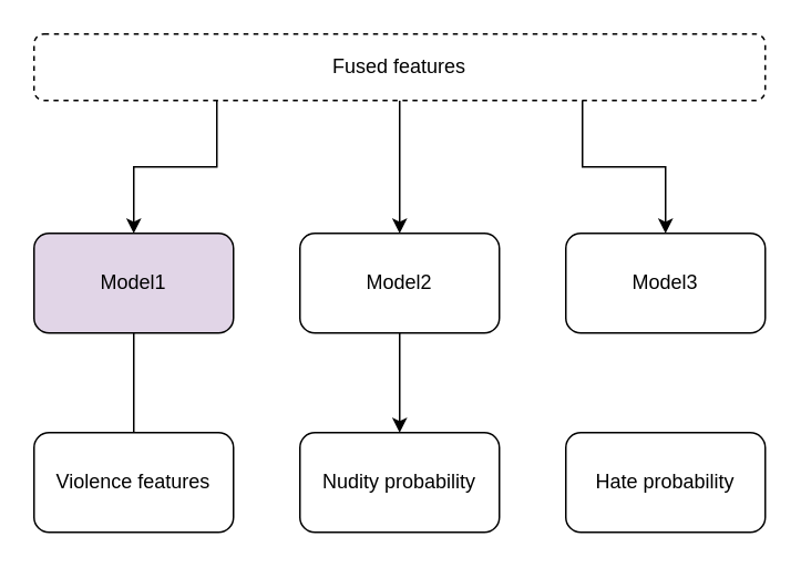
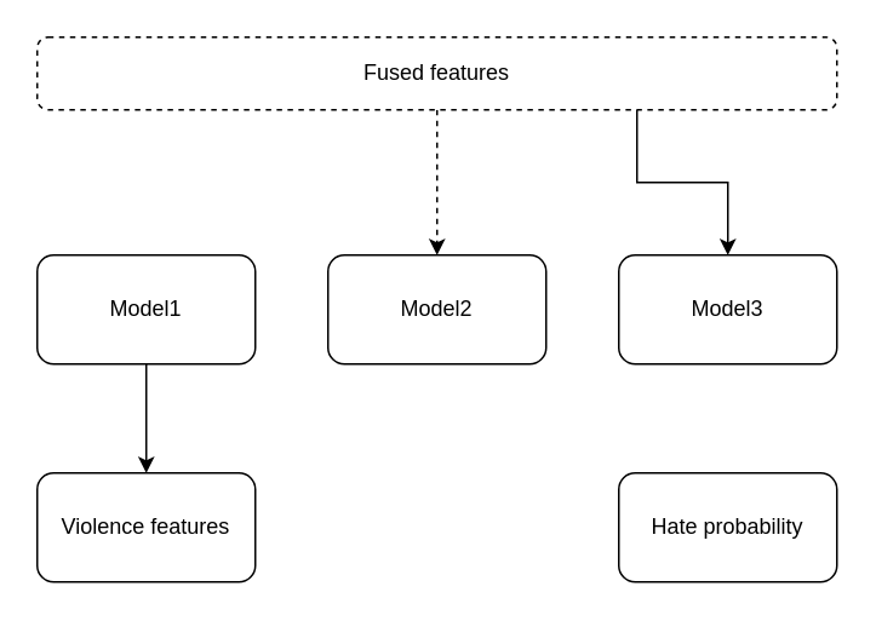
  <mxCell id="0" />
  <mxCell id="1" parent="0" />
- <mxCell id="2" value="Nudity probability" style="rounded=1;whiteSpace=wrap;html=1;" vertex="1" parent="1"><mxGeometry x="180" y="260" width="120" height="60" as="geometry" /></mxCell>
- <mxCell id="3" style="edgeStyle=orthogonalEdgeStyle;rounded=0;orthogonalLoop=1;jettySize=auto;html=1;exitX=0.5;exitY=1;exitDx=0;exitDy=0;entryX=0.5;entryY=0;entryDx=0;entryDy=0;endArrow=none;" edge="1" parent="1" source="4" target="12"><mxGeometry relative="1" as="geometry" /></mxCell>
- <mxCell id="4" value="Model1" style="rounded=1;whiteSpace=wrap;html=1;fillColor=#e1d5e7;" vertex="1" parent="1"><mxGeometry x="20" y="140" width="120" height="60" as="geometry" /></mxCell>
- <mxCell id="5" style="edgeStyle=orthogonalEdgeStyle;rounded=0;orthogonalLoop=1;jettySize=auto;html=1;exitX=0.25;exitY=1;exitDx=0;exitDy=0;entryX=0.5;entryY=0;entryDx=0;entryDy=0;" edge="1" parent="1" source="8" target="4"><mxGeometry relative="1" as="geometry" /></mxCell>
- <mxCell id="6" style="edgeStyle=orthogonalEdgeStyle;rounded=0;orthogonalLoop=1;jettySize=auto;html=1;exitX=0.5;exitY=1;exitDx=0;exitDy=0;entryX=0.5;entryY=0;entryDx=0;entryDy=0;" edge="1" parent="1" source="8" target="10"><mxGeometry relative="1" as="geometry" /></mxCell>
+ <mxCell id="3" style="edgeStyle=orthogonalEdgeStyle;rounded=0;orthogonalLoop=1;jettySize=auto;html=1;exitX=0.5;exitY=1;exitDx=0;exitDy=0;entryX=0.5;entryY=0;entryDx=0;entryDy=0;" edge="1" parent="1" source="4" target="12"><mxGeometry relative="1" as="geometry" /></mxCell>
+ <mxCell id="4" value="Model1" style="rounded=1;whiteSpace=wrap;html=1;" vertex="1" parent="1"><mxGeometry x="20" y="140" width="120" height="60" as="geometry" /></mxCell>
+ <mxCell id="6" style="edgeStyle=orthogonalEdgeStyle;rounded=0;orthogonalLoop=1;jettySize=auto;html=1;exitX=0.5;exitY=1;exitDx=0;exitDy=0;entryX=0.5;entryY=0;entryDx=0;entryDy=0;dashed=1;" edge="1" parent="1" source="8" target="10"><mxGeometry relative="1" as="geometry" /></mxCell>
  <mxCell id="7" style="edgeStyle=orthogonalEdgeStyle;rounded=0;orthogonalLoop=1;jettySize=auto;html=1;exitX=0.75;exitY=1;exitDx=0;exitDy=0;" edge="1" parent="1" source="8" target="11"><mxGeometry relative="1" as="geometry" /></mxCell>
  <mxCell id="8" value="Fused features" style="rounded=1;whiteSpace=wrap;html=1;dashed=1;" vertex="1" parent="1"><mxGeometry x="20" y="20" width="440" height="40" as="geometry" /></mxCell>
- <mxCell id="9" style="edgeStyle=orthogonalEdgeStyle;rounded=0;orthogonalLoop=1;jettySize=auto;html=1;exitX=0.5;exitY=1;exitDx=0;exitDy=0;entryX=0.5;entryY=0;entryDx=0;entryDy=0;" edge="1" parent="1" source="10" target="2"><mxGeometry relative="1" as="geometry" /></mxCell>
  <mxCell id="10" value="Model2" style="rounded=1;whiteSpace=wrap;html=1;" vertex="1" parent="1"><mxGeometry x="180" y="140" width="120" height="60" as="geometry" /></mxCell>
  <mxCell id="11" value="Model3" style="rounded=1;whiteSpace=wrap;html=1;" vertex="1" parent="1"><mxGeometry x="340" y="140" width="120" height="60" as="geometry" /></mxCell>
  <mxCell id="12" value="Violence features" style="rounded=1;whiteSpace=wrap;html=1;" vertex="1" parent="1"><mxGeometry x="20" y="260" width="120" height="60" as="geometry" /></mxCell>
  <mxCell id="13" value="Hate probability" style="rounded=1;whiteSpace=wrap;html=1;" vertex="1" parent="1"><mxGeometry x="340" y="260" width="120" height="60" as="geometry" /></mxCell>
